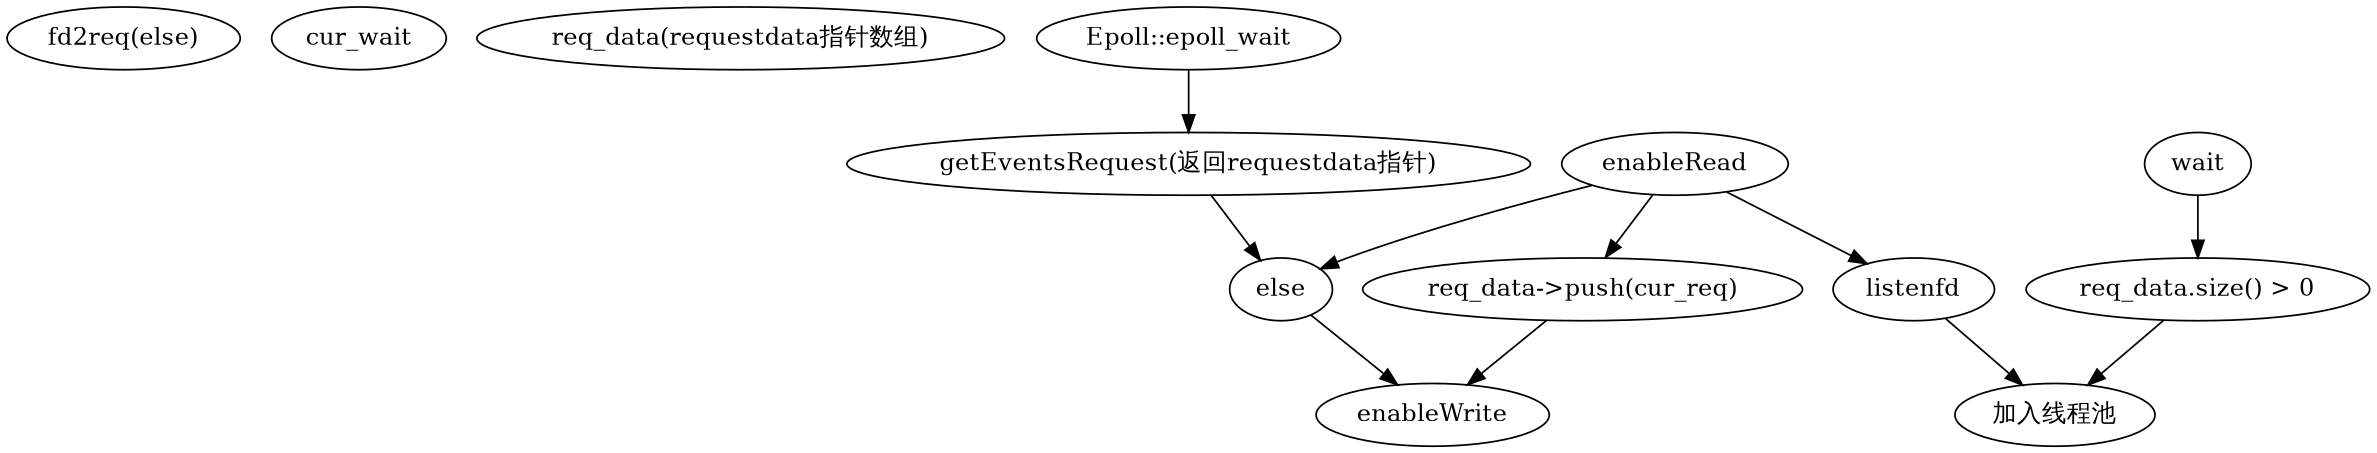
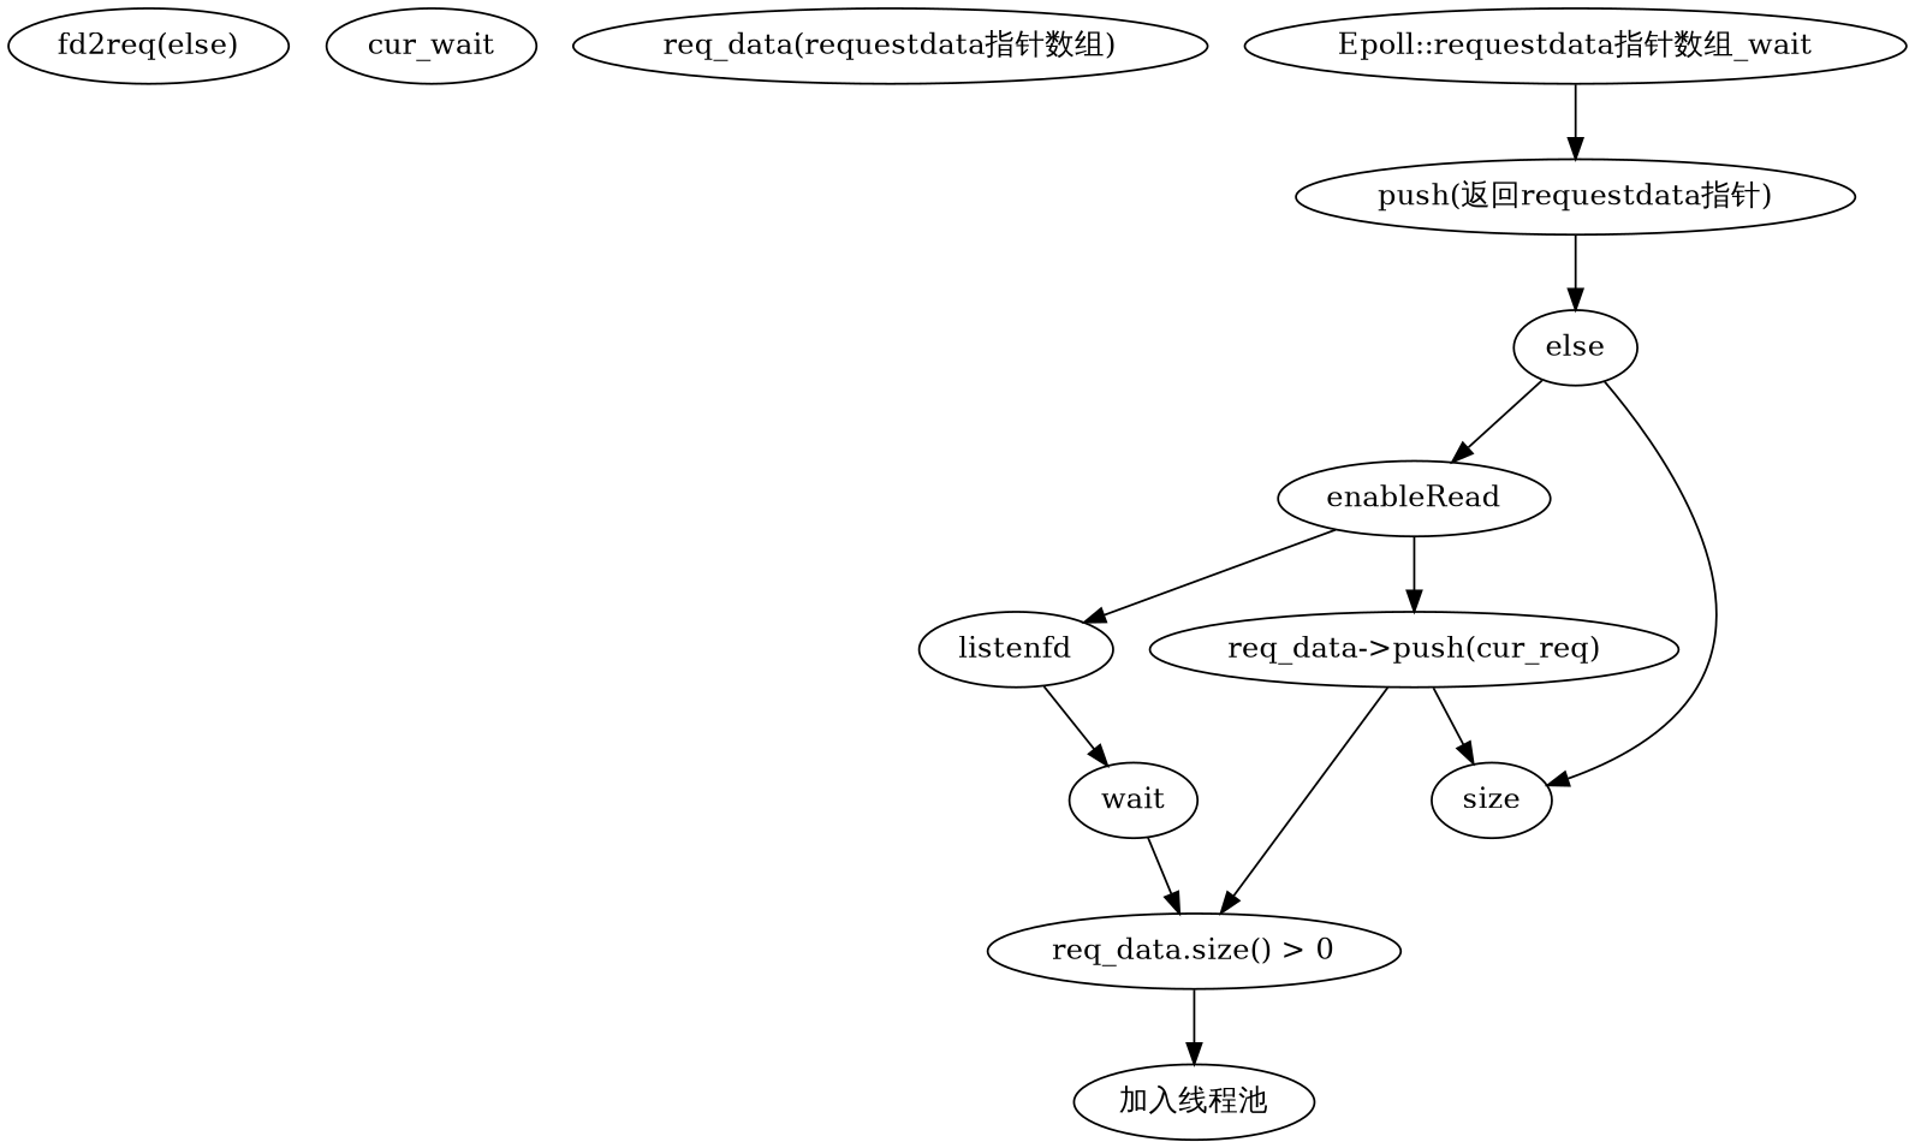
  digraph {
    n1 [label="fd2req(else)"]
    n2 [label=cur_wait]
    n3 [label="req_data(requestdata指针数组)"]
-   "Epoll::epoll_wait"
-   "getEventsRequest(返回requestdata指针)"
+   "Epoll::epoll_wait" [label="Epoll::requestdata指针数组_wait"]
+   "getEventsRequest(返回requestdata指针)" [label="push(返回requestdata指针)"]
    else
    n7 [label=wait]
    listenfd
    enableRead
-   enableWrite
+   enableWrite [label=size]
    "req_data.size() > 0"
    "req_data->push(cur_req)"
    "加入线程池"
    "Epoll::epoll_wait" -> "getEventsRequest(返回requestdata指针)"
    "getEventsRequest(返回requestdata指针)" -> else
-   enableRead -> else
+   else -> enableRead
    else -> enableWrite
    n7 -> "req_data.size() > 0"
-   listenfd -> "加入线程池"
+   listenfd -> n7
    enableRead -> listenfd
    enableRead -> "req_data->push(cur_req)"
    "req_data.size() > 0" -> "加入线程池"
    "req_data->push(cur_req)" -> enableWrite
+   "req_data->push(cur_req)" -> "req_data.size() > 0"
  }
